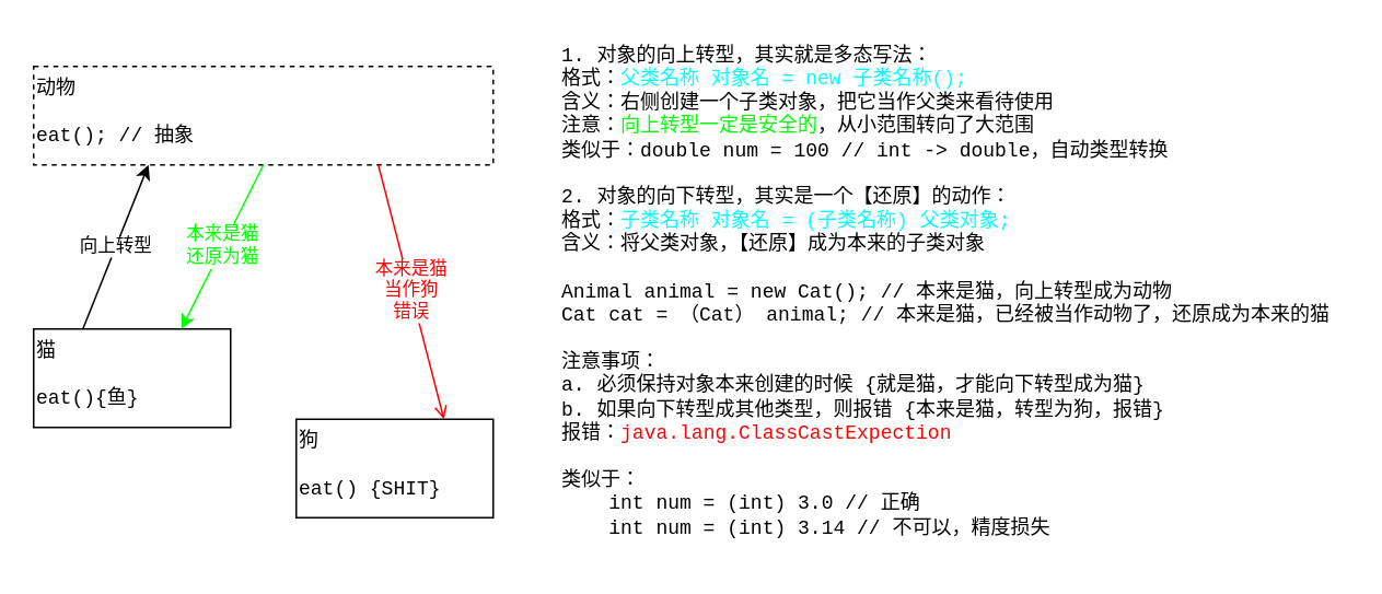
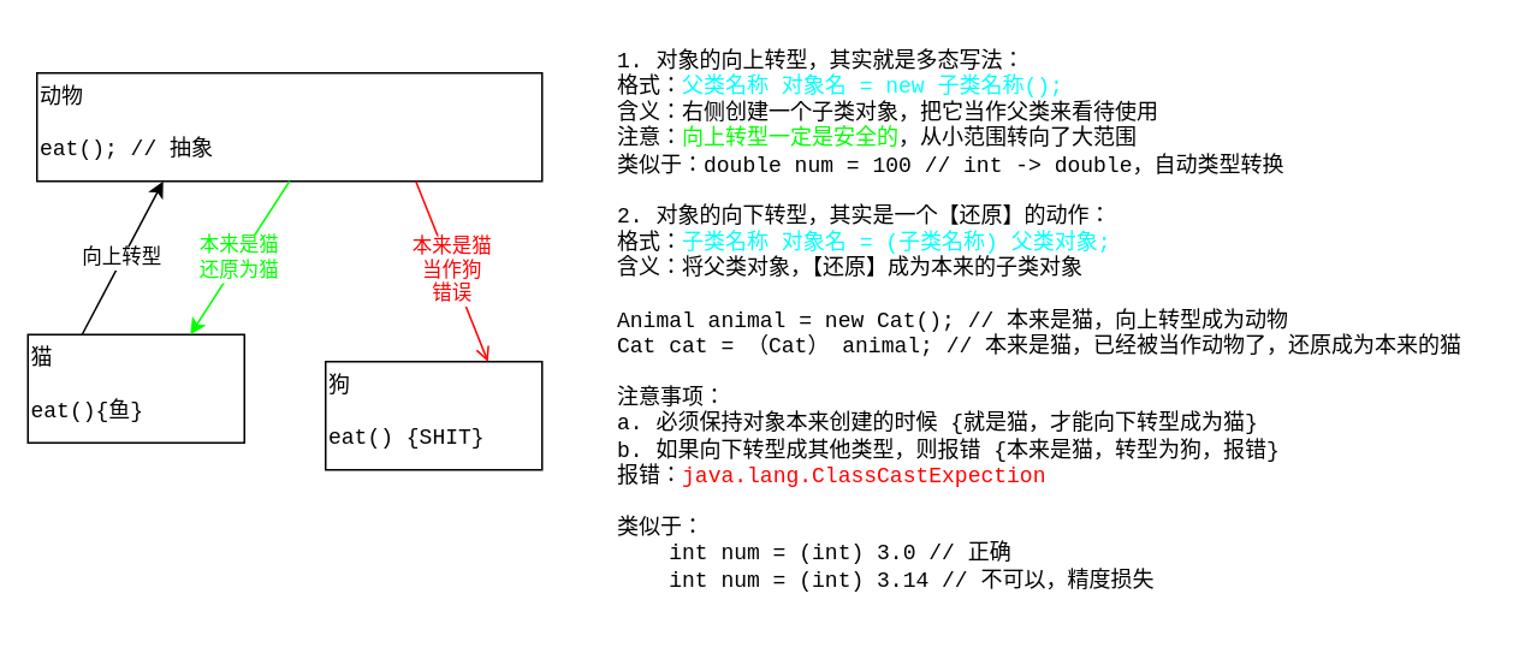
  <mxCell id="0" />
  <mxCell id="1" parent="0" />
- <mxCell id="2" value="动物&lt;br&gt;&lt;br&gt;eat(); // 抽象" style="rounded=0;whiteSpace=wrap;html=1;align=left;verticalAlign=top;fontFamily=Courier New;dashed=1;" vertex="1" parent="1"><mxGeometry x="20" y="40" width="280" height="60" as="geometry" /></mxCell>
- <mxCell id="3" value="猫&lt;br&gt;&lt;br&gt;eat(){鱼}" style="rounded=0;whiteSpace=wrap;html=1;align=left;verticalAlign=top;fontFamily=Courier New;" vertex="1" parent="1"><mxGeometry x="20" y="200" width="120" height="60" as="geometry" /></mxCell>
- <mxCell id="4" value="狗&lt;br&gt;&lt;br&gt;eat() {SHIT}" style="rounded=0;whiteSpace=wrap;html=1;align=left;verticalAlign=top;fontFamily=Courier New;" vertex="1" parent="1"><mxGeometry x="180" y="255" width="120" height="60" as="geometry" /></mxCell>
+ <mxCell id="2" value="动物&lt;br&gt;&lt;br&gt;eat(); // 抽象" style="rounded=0;whiteSpace=wrap;html=1;align=left;verticalAlign=top;fontFamily=Courier New;" vertex="1" parent="1"><mxGeometry x="20" y="40" width="280" height="60" as="geometry" /></mxCell>
+ <mxCell id="3" value="猫&lt;br&gt;&lt;br&gt;eat(){鱼}" style="rounded=0;whiteSpace=wrap;html=1;align=left;verticalAlign=top;fontFamily=Courier New;" vertex="1" parent="1"><mxGeometry x="15" y="185" width="120" height="60" as="geometry" /></mxCell>
+ <mxCell id="4" value="狗&lt;br&gt;&lt;br&gt;eat() {SHIT}" style="rounded=0;whiteSpace=wrap;html=1;align=left;verticalAlign=top;fontFamily=Courier New;" vertex="1" parent="1"><mxGeometry x="180" y="200" width="120" height="60" as="geometry" /></mxCell>
  <mxCell id="5" value="向上转型" style="endArrow=classic;html=1;fontFamily=Courier New;exitX=0.25;exitY=0;exitDx=0;exitDy=0;entryX=0.25;entryY=1;entryDx=0;entryDy=0;" edge="1" parent="1" source="3" target="2"><mxGeometry width="50" height="50" relative="1" as="geometry"><mxPoint x="70" y="400" as="sourcePoint" /><mxPoint x="120" y="350" as="targetPoint" /></mxGeometry></mxCell>
  <mxCell id="6" value="本来是猫&lt;br&gt;还原为猫" style="endArrow=classic;html=1;fontFamily=Courier New;entryX=0.75;entryY=0;entryDx=0;entryDy=0;strokeColor=#00FF00;fontColor=#00FF00;exitX=0.5;exitY=1;exitDx=0;exitDy=0;" edge="1" parent="1" source="2" target="3"><mxGeometry width="50" height="50" relative="1" as="geometry"><mxPoint x="110" y="99" as="sourcePoint" /><mxPoint x="110.04" y="160.66" as="targetPoint" /></mxGeometry></mxCell>
  <mxCell id="7" value="本来是猫&lt;br&gt;当作狗&lt;br&gt;错误" style="endArrow=open;html=1;fontFamily=Courier New;entryX=0.75;entryY=0;entryDx=0;entryDy=0;strokeColor=#FF0000;fontColor=#FF0000;exitX=0.75;exitY=1;exitDx=0;exitDy=0;" edge="1" parent="1" source="2" target="4"><mxGeometry width="50" height="50" relative="1" as="geometry"><mxPoint x="270" y="130" as="sourcePoint" /><mxPoint x="270.04" y="160.66" as="targetPoint" /></mxGeometry></mxCell>
  <mxCell id="8" value="1. 对象的向上转型，其实就是多态写法：&lt;br&gt;格式：&lt;font color=&quot;#00ffff&quot;&gt;父类名称 对象名 = new 子类名称();&lt;/font&gt;&lt;br&gt;含义：右侧创建一个子类对象，把它当作父类来看待使用&lt;br&gt;注意：&lt;font color=&quot;#00ff00&quot;&gt;向上转型一定是安全的&lt;/font&gt;，从小范围转向了大范围&lt;br&gt;类似于：double num = 100 // int -&amp;gt; double，自动类型转换&lt;br&gt;&lt;br&gt;2. 对象的向下转型，其实是一个【还原】的动作：&lt;br&gt;格式：&lt;font color=&quot;#00ffff&quot;&gt;子类名称 对象名 = (子类名称) 父类对象;&lt;/font&gt;&lt;br&gt;含义：将父类对象，【还原】成为本来的子类对象&lt;br&gt;&lt;br&gt;Animal animal = new Cat(); // 本来是猫，向上转型成为动物&lt;br&gt;Cat cat = （Cat） animal; // 本来是猫，已经被当作动物了，还原成为本来的猫&lt;br&gt;&lt;br&gt;注意事项：&lt;br&gt;a. 必须保持对象本来创建的时候 {就是猫，才能向下转型成为猫}&lt;br&gt;b. 如果向下转型成其他类型，则报错 {本来是猫，转型为狗，报错} &lt;br&gt;报错：&lt;font color=&quot;#ff0000&quot;&gt;java.lang.ClassCastExpection&lt;/font&gt;&lt;br&gt;&lt;br&gt;类似于：&lt;br&gt;&amp;nbsp; &amp;nbsp; int num = (int) 3.0 // 正确&lt;br&gt;&amp;nbsp; &amp;nbsp; int num = (int) 3.14 // 不可以，精度损失" style="text;html=1;strokeColor=none;fillColor=none;align=left;verticalAlign=top;whiteSpace=wrap;rounded=0;fontFamily=Courier New;" vertex="1" parent="1"><mxGeometry x="340" y="20" width="480" height="320" as="geometry" /></mxCell>
